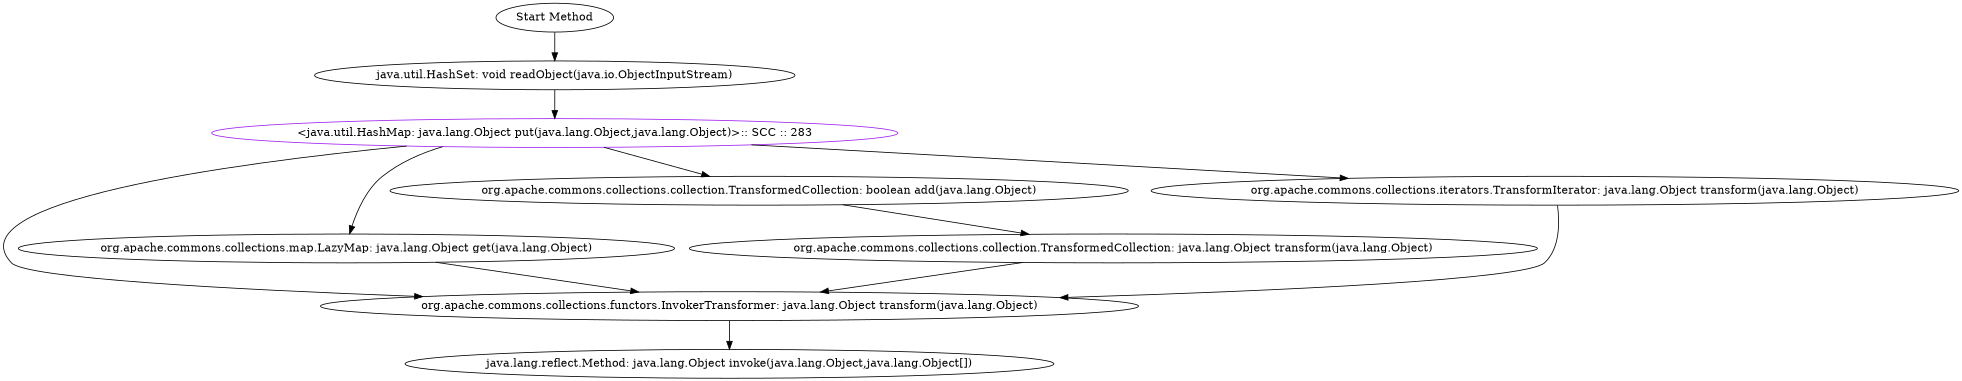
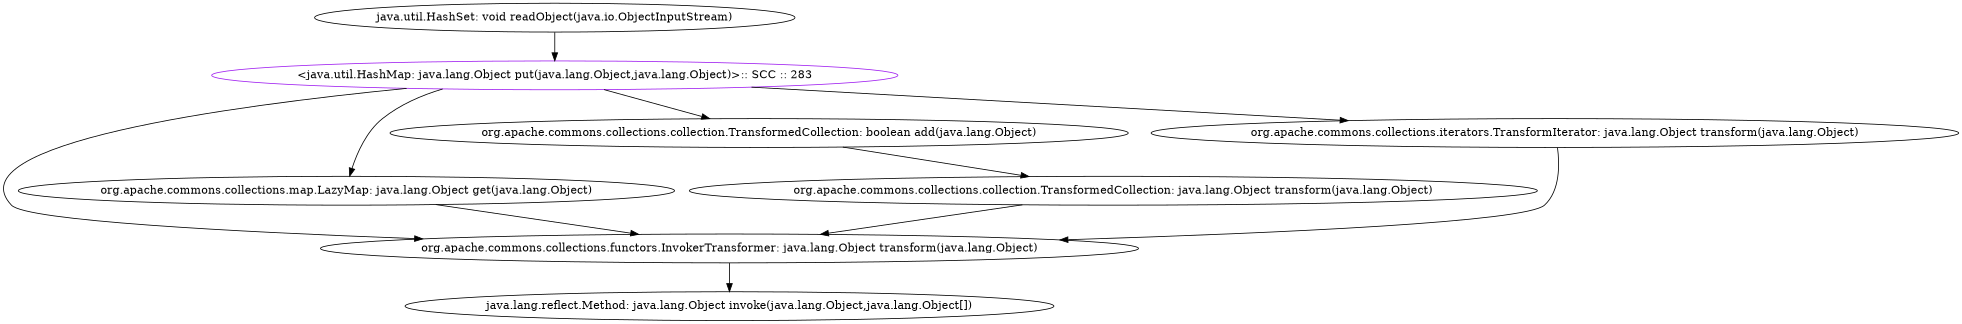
  digraph {
    n1 [height=0.5 label=<org.apache.commons.collections.functors.InvokerTransformer: java.lang.Object transform(java.lang.Object)> width=11.013]
    n2 [height=0.5 label=<java.lang.reflect.Method: java.lang.Object invoke(java.lang.Object,java.lang.Object[])> width=8.8103]
    n3 [height=0.5 label=<org.apache.commons.collections.map.LazyMap: java.lang.Object get(java.lang.Object)> width=8.9367]
    n4 [height=0.5 label=<java.util.HashSet: void readObject(java.io.ObjectInputStream)> width=6.4453]
    n5 [height=0.5 label="<java.util.HashMap: java.lang.Object put(java.lang.Object,java.lang.Object)>:: SCC :: 283" width=9.2978 color=purple]
    n6 [height=0.5 label=<org.apache.commons.collections.collection.TransformedCollection: boolean add(java.lang.Object)> width=10.02]
    n7 [height=0.5 label=<org.apache.commons.collections.iterators.TransformIterator: java.lang.Object transform(java.lang.Object)> width=10.778]
    n8 [height=0.5 label=<org.apache.commons.collections.collection.TransformedCollection: java.lang.Object transform(java.lang.Object)> width=11.464]
-   n9 [height=0.5 label=<Start Method> width=1.6068]
    n1 -> n2
    n3 -> n1
    n4 -> n5
    n5 -> n1
    n5 -> n3
    n5 -> n6
    n5 -> n7
    n6 -> n8
    n7 -> n1
    n8 -> n1
-   n9 -> n4
  }
